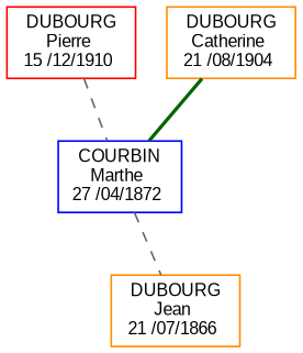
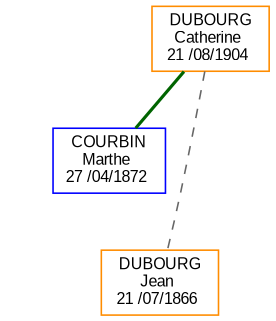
  digraph {
    rankdir=" BT "
    node [color=darkorange fontname=" Arial " fontsize=10 shape=box]
    edge [color=gray40 dir=none style=dashed]
-   n1 [color=red label=" DUBOURG \nPierre \n15 /12/1910 "]
    n2 [color=blue label=" COURBIN \nMarthe \n27 /04/1872 "]
    n3 [label=" DUBOURG \nJean \n21 /07/1866 "]
    n4 [label=" DUBOURG \nCatherine \n21 /08/1904 "]
-   n1 -> n2
    n4 -> n2 [color=darkgreen style=bold]
-   n2 -> n3
+   n4 -> n3
  }
